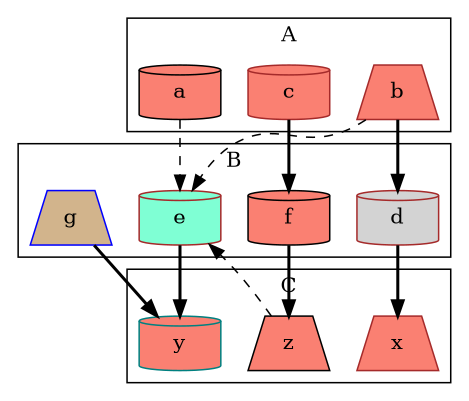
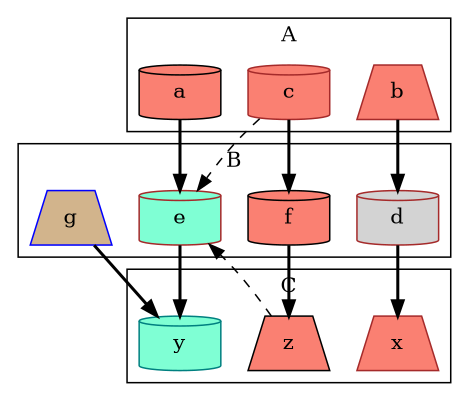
  digraph {
    node [color=brown fillcolor=salmon shape=cylinder style=filled]
    edge [style=bold]
    d [fillcolor=lightgrey]
    e [fillcolor=aquamarine]
    f [color=black]
    g [color=blue fillcolor=tan shape=trapezium]
    a [color=black]
    b [shape=trapezium]
    c
    x [shape=trapezium]
-   y [color=teal]
+   y [color=teal fillcolor=aquamarine]
    z [color=black shape=trapezium]
    subgraph cluster_1 {
      label=B
      d
      e
      f
      g
    }
    subgraph cluster_2 {
      label=A
      a
      b
      c
    }
    subgraph cluster_3 {
      label=C
      x
      y
      z
    }
    d -> x
    e -> y
    f -> z
    g -> y
-   a -> e [style=dashed]
+   a -> e
    b -> d
-   b -> e [style=dashed]
+   c -> e [style=dashed]
    c -> f
    z -> e [style=dashed]
  }
